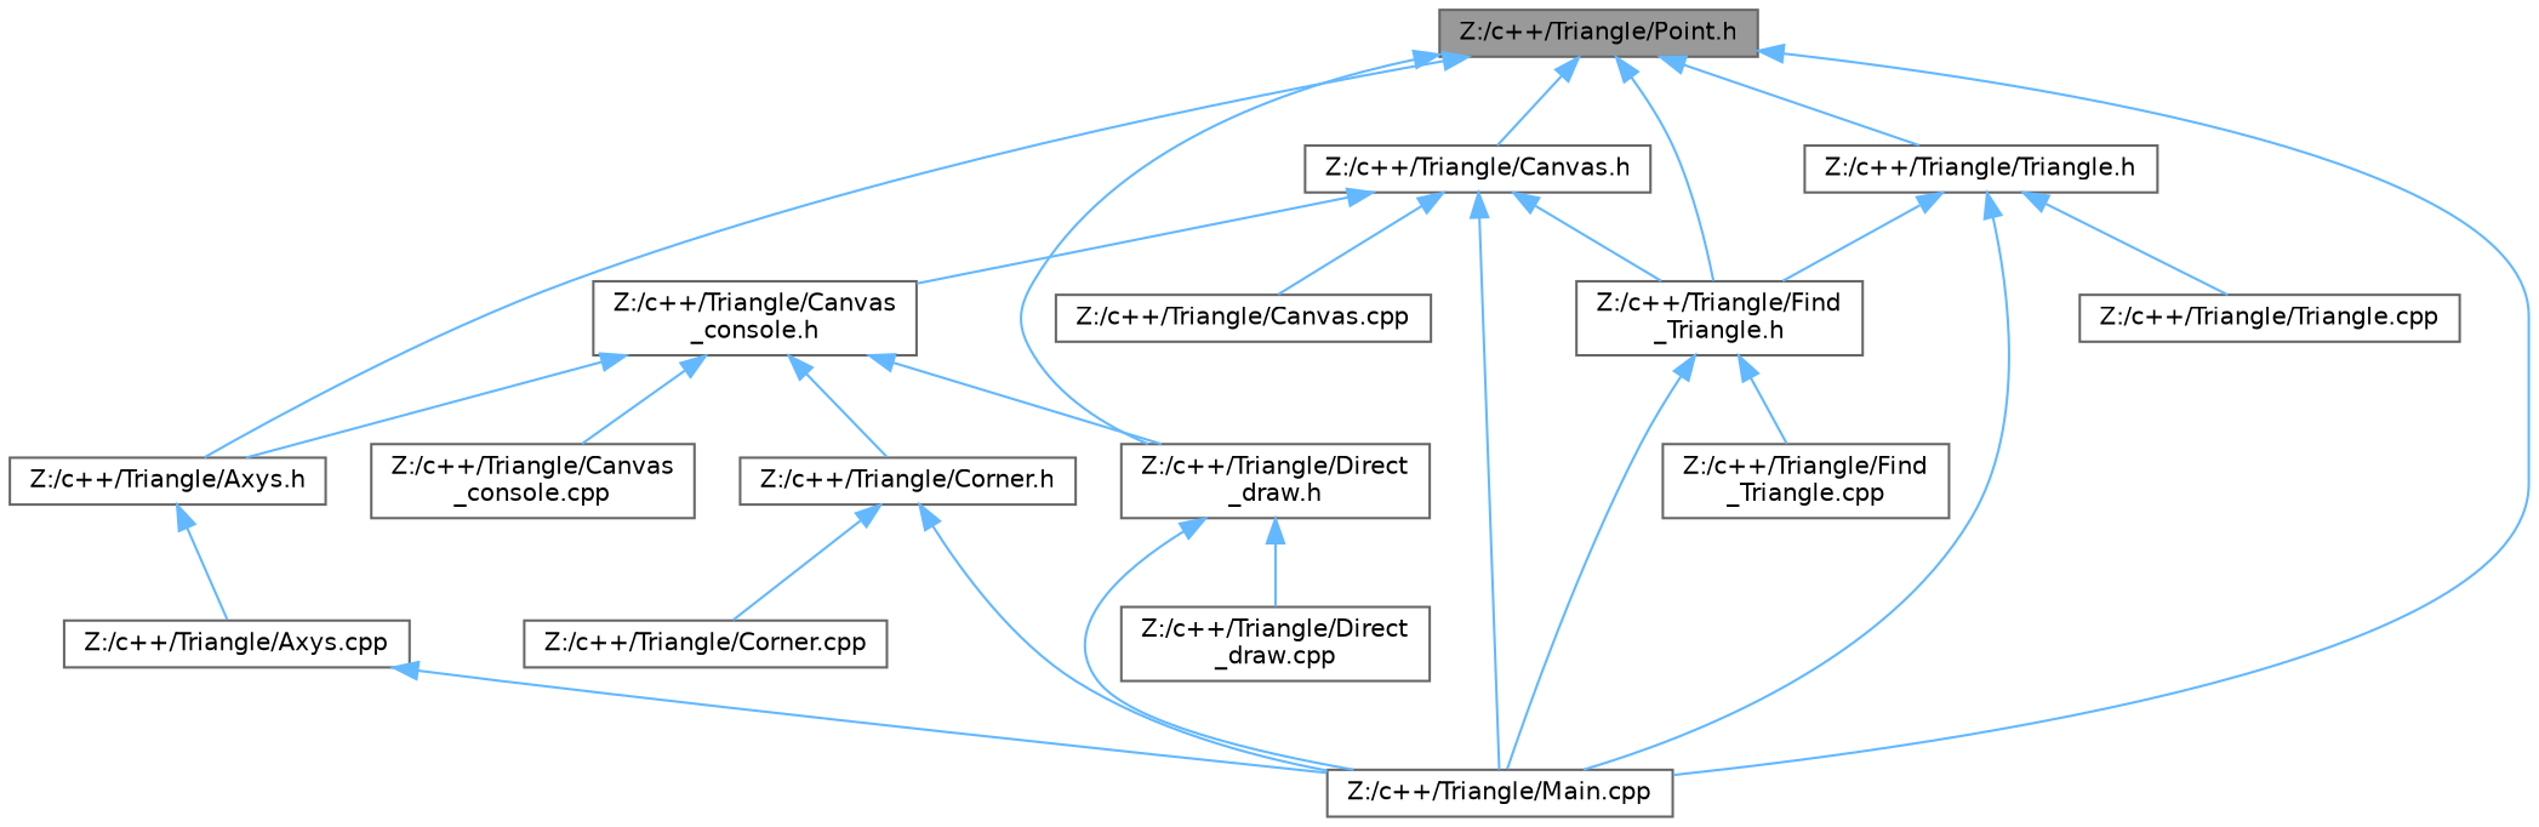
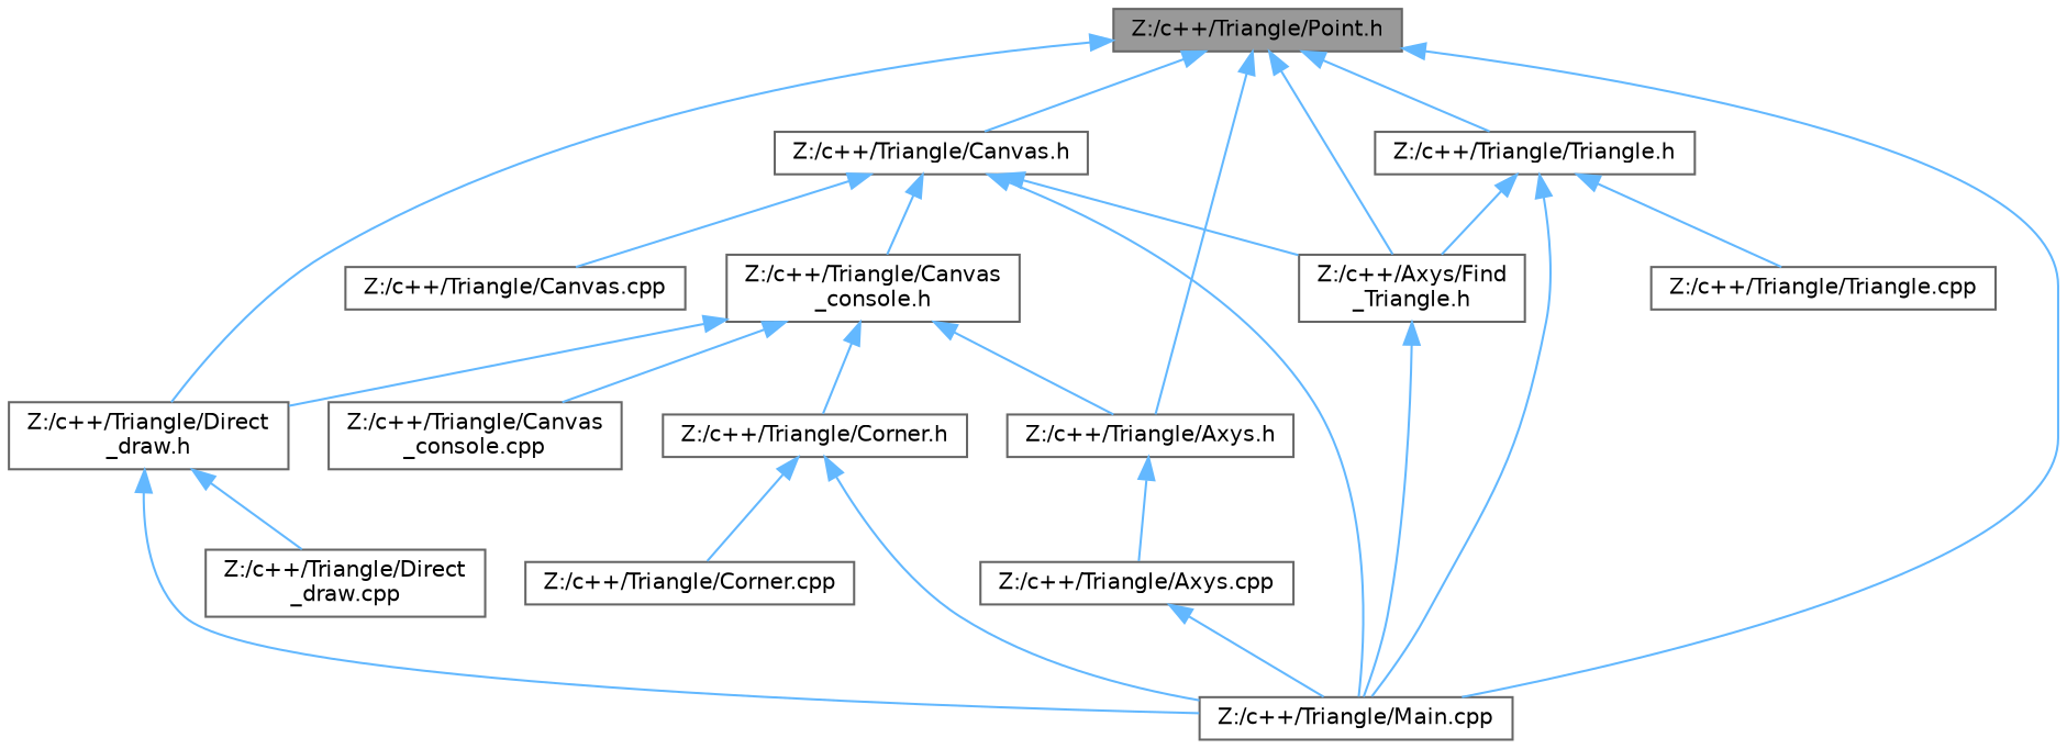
  digraph {
    node [color=grey40 fillcolor=white fontname=Helvetica fontsize=10 shape=box style=filled]
    edge [color=steelblue1 dir=back fontname=Helvetica fontsize=10 labelfontname=Helvetica labelfontsize=10 style=solid]
    n1 [color=gray40 fillcolor=grey60 fontcolor=black height=0.2 label="Z:/c++/Triangle/Point.h" width=0.4]
    n2 [height=0.2 label="Z:/c++/Triangle/Axys.h" width=0.4]
    n3 [height=0.2 label="Z:/c++/Triangle/Main.cpp" width=0.4]
    n4 [height=0.2 label="Z:/c++/Triangle/Canvas.h" width=0.4]
    n5 [height=0.2 label="Z:/c++/Triangle/Direct\l_draw.h" width=0.4]
-   n6 [height=0.2 label="Z:/c++/Triangle/Find\l_Triangle.h" width=0.4]
+   n6 [height=0.2 label="Z:/c++/Axys/Find\l_Triangle.h" width=0.4]
    n7 [height=0.2 label="Z:/c++/Triangle/Triangle.h" width=0.4]
    n8 [height=0.2 label="Z:/c++/Triangle/Axys.cpp" width=0.4]
    n9 [height=0.2 label="Z:/c++/Triangle/Canvas.cpp" width=0.4]
    n10 [height=0.2 label="Z:/c++/Triangle/Canvas\l_console.h" width=0.4]
    n11 [height=0.2 label="Z:/c++/Triangle/Direct\l_draw.cpp" width=0.4]
-   n12 [height=0.2 label="Z:/c++/Triangle/Find\l_Triangle.cpp" width=0.4]
    n13 [height=0.2 label="Z:/c++/Triangle/Triangle.cpp" width=0.4]
    n14 [height=0.2 label="Z:/c++/Triangle/Canvas\l_console.cpp" width=0.4]
    n15 [height=0.2 label="Z:/c++/Triangle/Corner.h" width=0.4]
    n16 [height=0.2 label="Z:/c++/Triangle/Corner.cpp" width=0.4]
    n1 -> n2
    n1 -> n3
    n1 -> n4
    n1 -> n5
    n1 -> n6
    n1 -> n7
    n2 -> n8
    n4 -> n3
    n4 -> n6
    n4 -> n9
    n4 -> n10
    n5 -> n3
    n5 -> n11
    n6 -> n3
-   n6 -> n12
    n7 -> n3
    n7 -> n6
    n7 -> n13
    n8 -> n3
    n10 -> n2
    n10 -> n5
    n10 -> n14
    n10 -> n15
    n15 -> n3
    n15 -> n16
  }
